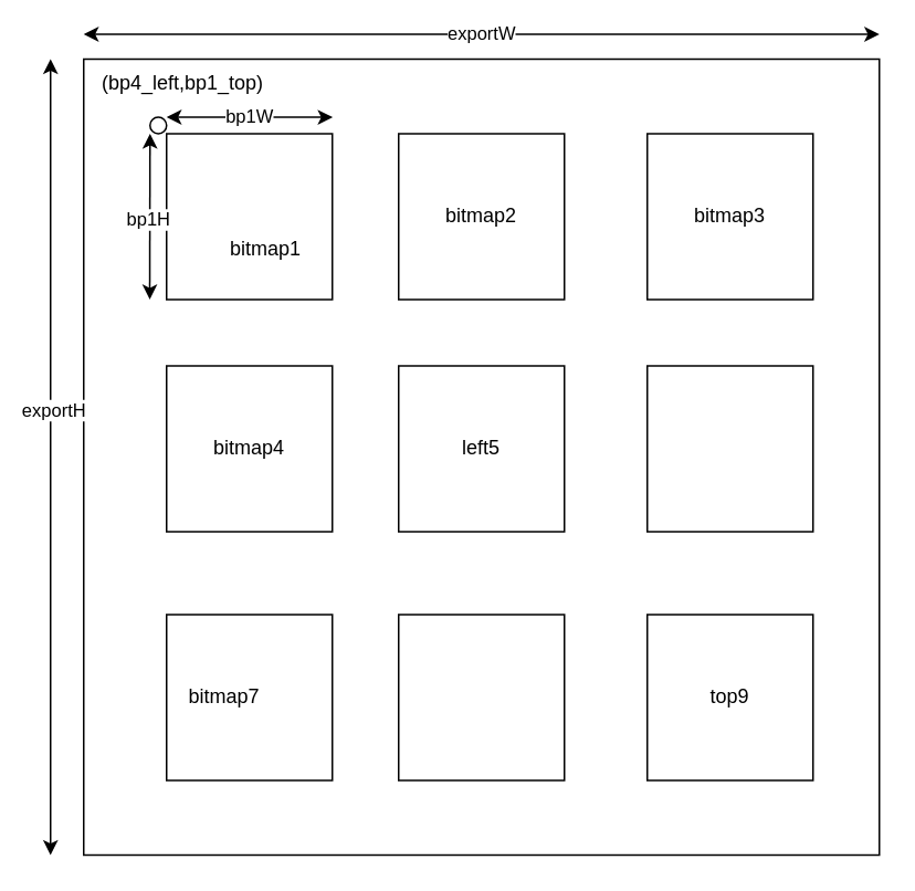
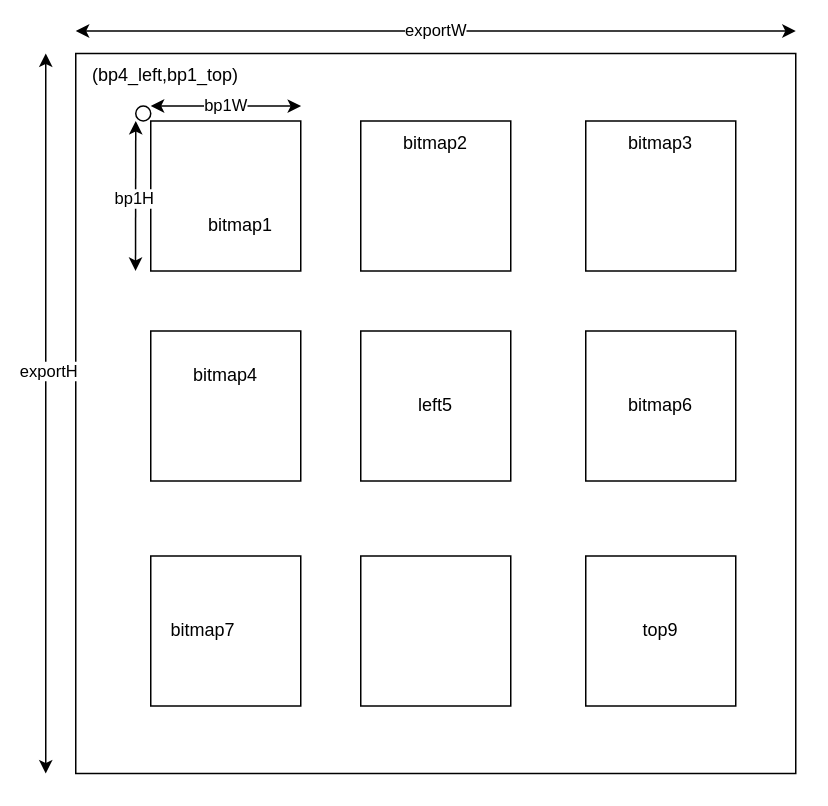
  <mxCell id="0" />
  <mxCell id="1" parent="0" />
  <mxCell id="2" value="" style="whiteSpace=wrap;html=1;aspect=fixed;" vertex="1" parent="1"><mxGeometry x="50" y="35" width="480" height="480" as="geometry" /></mxCell>
  <mxCell id="3" value="" style="whiteSpace=wrap;html=1;aspect=fixed;" vertex="1" parent="1"><mxGeometry x="100" y="80" width="100" height="100" as="geometry" /></mxCell>
  <mxCell id="4" value="" style="whiteSpace=wrap;html=1;aspect=fixed;" vertex="1" parent="1"><mxGeometry x="240" y="220" width="100" height="100" as="geometry" /></mxCell>
  <mxCell id="5" value="" style="whiteSpace=wrap;html=1;aspect=fixed;" vertex="1" parent="1"><mxGeometry x="390" y="80" width="100" height="100" as="geometry" /></mxCell>
  <mxCell id="6" value="" style="whiteSpace=wrap;html=1;aspect=fixed;" vertex="1" parent="1"><mxGeometry x="240" y="80" width="100" height="100" as="geometry" /></mxCell>
  <mxCell id="7" value="" style="whiteSpace=wrap;html=1;aspect=fixed;" vertex="1" parent="1"><mxGeometry x="100" y="220" width="100" height="100" as="geometry" /></mxCell>
  <mxCell id="8" value="" style="whiteSpace=wrap;html=1;aspect=fixed;" vertex="1" parent="1"><mxGeometry x="390" y="370" width="100" height="100" as="geometry" /></mxCell>
  <mxCell id="9" value="" style="whiteSpace=wrap;html=1;aspect=fixed;" vertex="1" parent="1"><mxGeometry x="240" y="370" width="100" height="100" as="geometry" /></mxCell>
  <mxCell id="10" value="" style="whiteSpace=wrap;html=1;aspect=fixed;" vertex="1" parent="1"><mxGeometry x="100" y="370" width="100" height="100" as="geometry" /></mxCell>
  <mxCell id="11" value="" style="whiteSpace=wrap;html=1;aspect=fixed;" vertex="1" parent="1"><mxGeometry x="390" y="220" width="100" height="100" as="geometry" /></mxCell>
  <mxCell id="12" value="exportW" style="endArrow=classic;startArrow=classic;html=1;" edge="1" parent="1"><mxGeometry width="50" height="50" relative="1" as="geometry"><mxPoint x="50" y="20" as="sourcePoint" /><mxPoint x="530" y="20" as="targetPoint" /></mxGeometry></mxCell>
  <mxCell id="13" value="" style="endArrow=classic;startArrow=classic;html=1;" edge="1" parent="1"><mxGeometry width="50" height="50" relative="1" as="geometry"><mxPoint x="30" y="515" as="sourcePoint" /><mxPoint x="30" y="35" as="targetPoint" /></mxGeometry></mxCell>
  <mxCell id="14" value="" style="edgeLabel;html=1;align=center;verticalAlign=middle;resizable=0;points=[];" vertex="1" connectable="0" parent="13"><mxGeometry x="0.283" y="4" relative="1" as="geometry"><mxPoint as="offset" /></mxGeometry></mxCell>
  <mxCell id="15" value="exportH&lt;br&gt;" style="edgeLabel;html=1;align=center;verticalAlign=middle;resizable=0;points=[];" vertex="1" connectable="0" parent="13"><mxGeometry x="0.121" y="-1" relative="1" as="geometry"><mxPoint as="offset" /></mxGeometry></mxCell>
  <mxCell id="16" value="bitmap1" style="text;html=1;strokeColor=none;fillColor=none;align=center;verticalAlign=middle;whiteSpace=wrap;rounded=0;" vertex="1" parent="1"><mxGeometry x="140" y="140" width="40" height="20" as="geometry" /></mxCell>
- <mxCell id="17" value="bitmap3" style="text;html=1;strokeColor=none;fillColor=none;align=center;verticalAlign=middle;whiteSpace=wrap;rounded=0;" vertex="1" parent="1"><mxGeometry x="420" y="120" width="40" height="20" as="geometry" /></mxCell>
- <mxCell id="18" value="bitmap2" style="text;html=1;strokeColor=none;fillColor=none;align=center;verticalAlign=middle;whiteSpace=wrap;rounded=0;" vertex="1" parent="1"><mxGeometry x="270" y="120" width="40" height="20" as="geometry" /></mxCell>
- <mxCell id="19" value="bitmap4" style="text;html=1;strokeColor=none;fillColor=none;align=center;verticalAlign=middle;whiteSpace=wrap;rounded=0;" vertex="1" parent="1"><mxGeometry x="130" y="260" width="40" height="20" as="geometry" /></mxCell>
+ <mxCell id="17" value="bitmap3" style="text;html=1;strokeColor=none;fillColor=none;align=center;verticalAlign=middle;whiteSpace=wrap;rounded=0;" vertex="1" parent="1"><mxGeometry x="420" y="85" width="40" height="20" as="geometry" /></mxCell>
+ <mxCell id="18" value="bitmap2" style="text;html=1;strokeColor=none;fillColor=none;align=center;verticalAlign=middle;whiteSpace=wrap;rounded=0;" vertex="1" parent="1"><mxGeometry x="270" y="85" width="40" height="20" as="geometry" /></mxCell>
+ <mxCell id="19" value="bitmap4" style="text;html=1;strokeColor=none;fillColor=none;align=center;verticalAlign=middle;whiteSpace=wrap;rounded=0;" vertex="1" parent="1"><mxGeometry x="130" y="240" width="40" height="20" as="geometry" /></mxCell>
  <mxCell id="20" value="left5" style="text;html=1;strokeColor=none;fillColor=none;align=center;verticalAlign=middle;whiteSpace=wrap;rounded=0;" vertex="1" parent="1"><mxGeometry x="270" y="260" width="40" height="20" as="geometry" /></mxCell>
+ <mxCell id="21" value="bitmap6" style="text;html=1;strokeColor=none;fillColor=none;align=center;verticalAlign=middle;whiteSpace=wrap;rounded=0;" vertex="1" parent="1"><mxGeometry x="420" y="260" width="40" height="20" as="geometry" /></mxCell>
  <mxCell id="22" value="bitmap7" style="text;html=1;strokeColor=none;fillColor=none;align=center;verticalAlign=middle;whiteSpace=wrap;rounded=0;" vertex="1" parent="1"><mxGeometry x="115" y="410" width="40" height="20" as="geometry" /></mxCell>
  <mxCell id="23" value="top9" style="text;html=1;strokeColor=none;fillColor=none;align=center;verticalAlign=middle;whiteSpace=wrap;rounded=0;" vertex="1" parent="1"><mxGeometry x="420" y="410" width="40" height="20" as="geometry" /></mxCell>
  <mxCell id="24" value="bp1W" style="endArrow=classic;startArrow=classic;html=1;entryX=0.313;entryY=0.073;entryDx=0;entryDy=0;entryPerimeter=0;" edge="1" parent="1" target="2"><mxGeometry width="50" height="50" relative="1" as="geometry"><mxPoint x="100" y="70" as="sourcePoint" /><mxPoint x="160" y="20" as="targetPoint" /></mxGeometry></mxCell>
  <mxCell id="25" value="" style="endArrow=classic;startArrow=classic;html=1;exitX=0.083;exitY=0.302;exitDx=0;exitDy=0;exitPerimeter=0;" edge="1" parent="1" source="2"><mxGeometry width="50" height="50" relative="1" as="geometry"><mxPoint x="60" y="170" as="sourcePoint" /><mxPoint x="90" y="80" as="targetPoint" /></mxGeometry></mxCell>
  <mxCell id="26" value="bp1H&lt;br&gt;" style="edgeLabel;html=1;align=center;verticalAlign=middle;resizable=0;points=[];" vertex="1" connectable="0" parent="25"><mxGeometry x="-0.04" y="1" relative="1" as="geometry"><mxPoint as="offset" /></mxGeometry></mxCell>
  <mxCell id="27" value="" style="ellipse;whiteSpace=wrap;html=1;aspect=fixed;" vertex="1" parent="1"><mxGeometry x="90" y="70" width="10" height="10" as="geometry" /></mxCell>
  <mxCell id="28" value="(bp4_left,bp1_top)" style="text;html=1;strokeColor=none;fillColor=none;align=center;verticalAlign=middle;whiteSpace=wrap;rounded=0;" vertex="1" parent="1"><mxGeometry x="20" y="40" width="180" height="20" as="geometry" /></mxCell>
